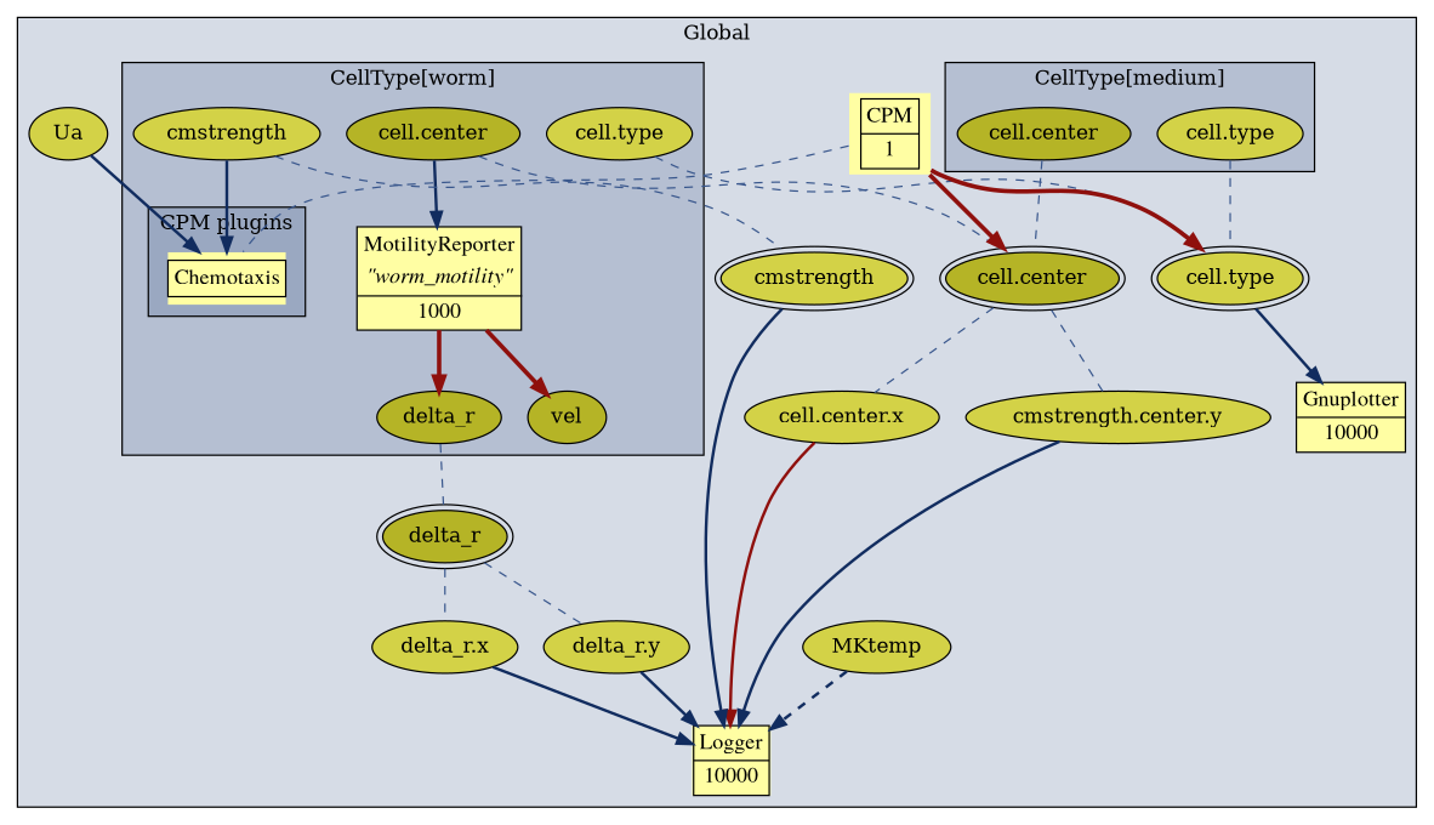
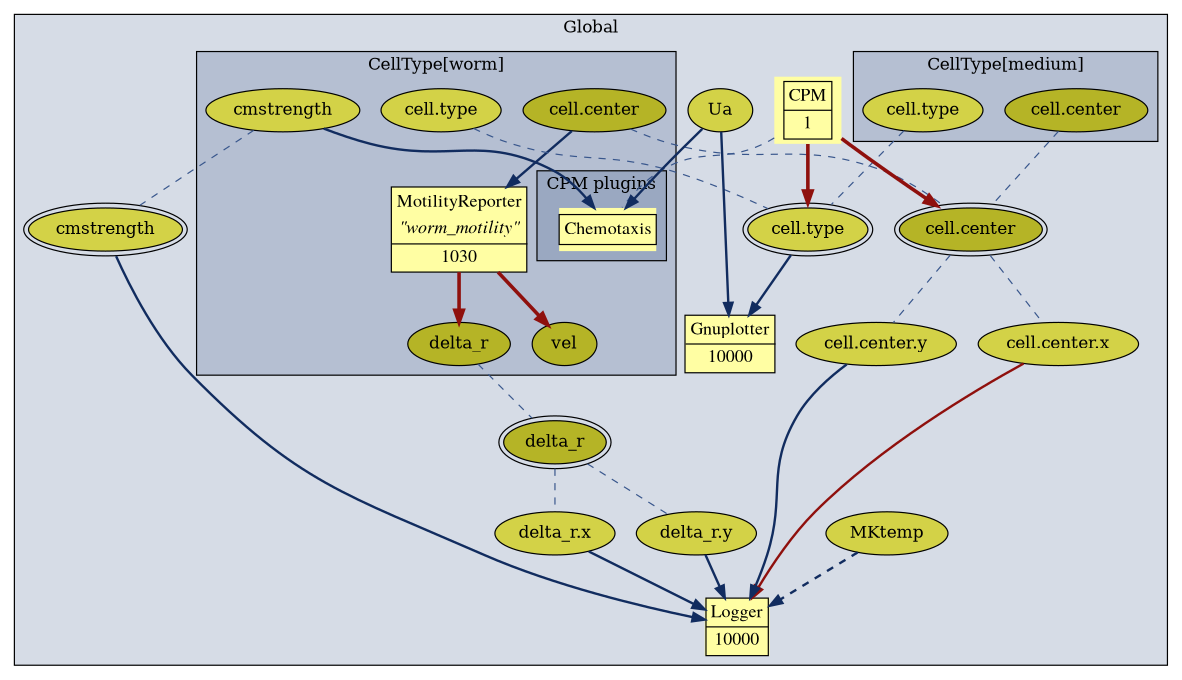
  digraph {
    compound=true
    node [fillcolor="#d3d247" style=filled]
    edge [color="#38568c" penwidth=2]
    n1 [fillcolor="#fffea3" label=<<font face="times" point-size="15"><table cellborder="0" border="1" cellspacing="0" cellpadding="3" align="center" >   <tr><td>Chemotaxis</td></tr> </table></font>> margin=0 shape=plaintext]
-   n2 [fillcolor="#fffea3" label=<<font face="times" point-size="15"><table cellborder="0" border="1" cellspacing="0" cellpadding="3" align="center"> <tr><td>MotilityReporter</td></tr> <tr><td><I>"worm_motility"</I></td></tr> <hr/> <tr><td>1000</td></tr></table></font>> margin=0 shape=plaintext]
+   n2 [fillcolor="#fffea3" label=<<font face="times" point-size="15"><table cellborder="0" border="1" cellspacing="0" cellpadding="3" align="center"> <tr><td>MotilityReporter</td></tr> <tr><td><I>"worm_motility"</I></td></tr> <hr/> <tr><td>1030</td></tr></table></font>> margin=0 shape=plaintext]
    n3 [fillcolor="#b5b426" label="cell.center"]
    n4 [label="cell.type"]
    n5 [label=cmstrength]
    n6 [fillcolor="#b5b426" label=delta_r]
    n7 [fillcolor="#b5b426" label=vel]
    n8 [fillcolor="#b5b426" label="cell.center"]
    n9 [label="cell.type"]
    n10 [fillcolor="#fffea3" label=<<font face="times" point-size="15"><table cellborder="0" border="1" cellspacing="0" cellpadding="3">  <tr><td>CPM</td></tr><hr/><tr><td>1</td></tr></table></font>> shape=plaintext]
    n11 [fillcolor="#fffea3" label=<<font face="times" point-size="15"><table cellborder="0" border="1" cellspacing="0" cellpadding="3" align="center"> <tr><td>Gnuplotter</td></tr> <hr/> <tr><td>10000</td></tr></table></font>> margin=0 shape=plaintext]
    n12 [fillcolor="#fffea3" label=<<font face="times" point-size="15"><table cellborder="0" border="1" cellspacing="0" cellpadding="3" align="center"> <tr><td>Logger</td></tr> <hr/> <tr><td>10000</td></tr></table></font>> margin=0 shape=plaintext]
    n13 [label=MKtemp]
    n14 [label=Ua]
    n15 [fillcolor="#b5b426" label="cell.center" peripheries=2]
    n16 [label="cell.center.x"]
-   n17 [label="cmstrength.center.y"]
+   n17 [label="cell.center.y"]
    n18 [label="cell.type" peripheries=2]
    n19 [label=cmstrength peripheries=2]
    n20 [fillcolor="#b5b426" label=delta_r peripheries=2]
    n21 [label="delta_r.x"]
    n22 [label="delta_r.y"]
    subgraph cluster_1 {
      bgcolor="#2341782f"
      label=Global
      labelloc=t
      n10
      n11
      n12
      n13
      n14
      n15
      n16
      n17
      n18
      n19
      n20
      n21
      n22
      subgraph cluster_2 {
        bgcolor="#2341782f"
        label="CellType[worm]"
        labelloc=t
        n2
        n3
        n4
        n5
        n6
        n7
        subgraph cluster_3 {
          bgcolor="#2341782f"
          label="CPM plugins"
          labelloc=t
          n1
        }
      }
      subgraph cluster_4 {
        bgcolor="#2341782f"
        label="CellType[medium]"
        labelloc=t
        n8
        n9
      }
      subgraph cluster_5 {
        bgcolor="#2341782f"
        label="CellType[Medium]"
        labelloc=t
      }
    }
    n2 -> n6 [color="#8f100d" penwidth=3]
    n2 -> n7 [color="#8f100d" penwidth=3]
    n3 -> n2 [color="#112c5f"]
    n3 -> n15 [dir=none penwidth=1 style=dashed]
    n4 -> n18 [dir=none penwidth=1 style=dashed]
    n5 -> n1 [color="#112c5f"]
    n5 -> n19 [dir=none penwidth=1 style=dashed]
    n6 -> n20 [dir=none penwidth=1 style=dashed]
    n8 -> n15 [dir=none penwidth=1 style=dashed]
    n9 -> n18 [dir=none penwidth=1 style=dashed]
    n10 -> n1 [dir=none penwidth=1 style=dashed]
    n10 -> n15 [color="#8f100d" penwidth=3]
    n10 -> n18 [color="#8f100d" penwidth=3]
    n13 -> n12 [color="#112c5f" style=dashed]
    n14 -> n1 [color="#112c5f"]
+   n14 -> n11 [color="#112c5f"]
    n15 -> n16 [dir=none penwidth=1 style=dashed]
    n15 -> n17 [dir=none penwidth=1 style=dashed]
    n16 -> n12 [color="#8f100d"]
    n17 -> n12 [color="#112c5f"]
    n18 -> n11 [color="#112c5f"]
    n19 -> n12 [color="#112c5f"]
    n20 -> n21 [dir=none penwidth=1 style=dashed]
    n20 -> n22 [dir=none penwidth=1 style=dashed]
    n21 -> n12 [color="#112c5f"]
    n22 -> n12 [color="#112c5f"]
  }
